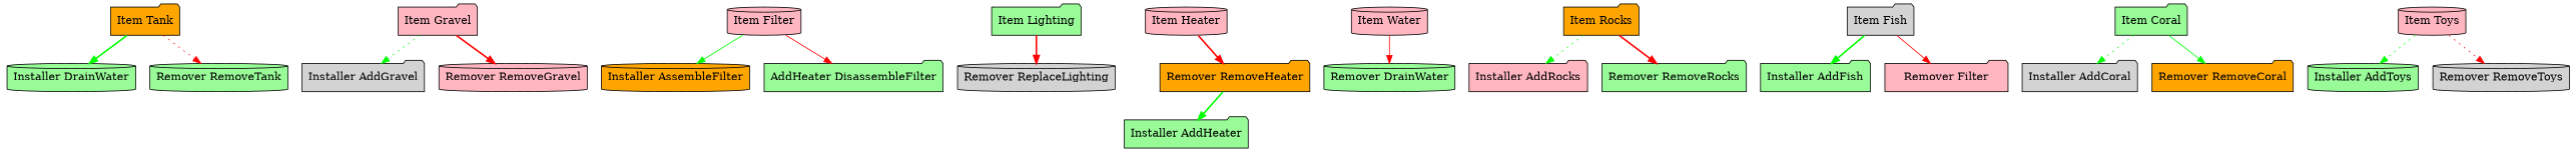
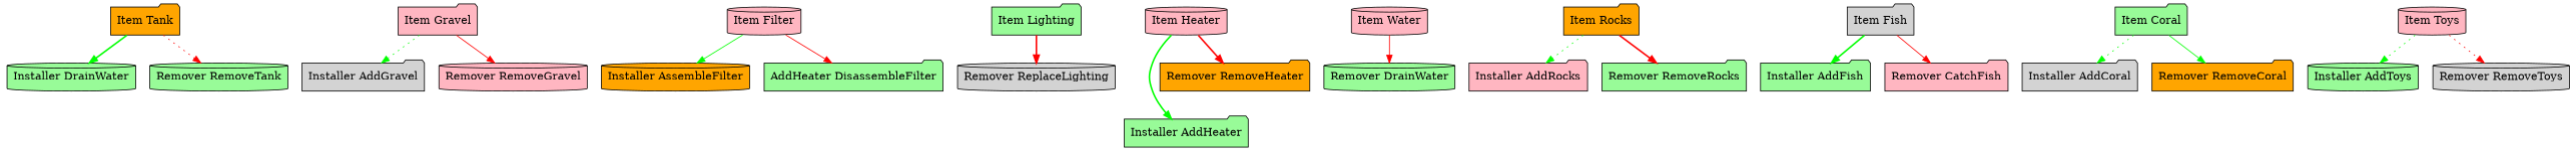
  digraph {
    node [fillcolor=palegreen shape=folder style=filled]
    edge [color=green style=bold]
    "Item Tank" [fillcolor=orange]
    n2 [label="Installer DrainWater" shape=cylinder]
    "Remover RemoveTank" [shape=cylinder]
    "Item Gravel" [fillcolor=lightpink]
    "Installer AddGravel" [fillcolor=lightgrey]
    "Remover RemoveGravel" [fillcolor=lightpink shape=cylinder]
    "Item Filter" [fillcolor=lightpink shape=cylinder]
    "Installer AssembleFilter" [fillcolor=orange shape=cylinder]
    n9 [label="AddHeater DisassembleFilter"]
    "Remover ReplaceLighting" [fillcolor=lightgrey shape=cylinder]
    "Item Lighting"
    "Item Heater" [fillcolor=lightpink shape=cylinder]
    "Installer AddHeater"
    "Remover RemoveHeater" [fillcolor=orange]
    "Item Water" [fillcolor=lightpink shape=cylinder]
    "Remover DrainWater" [shape=cylinder]
    "Item Rocks" [fillcolor=orange]
    "Installer AddRocks" [fillcolor=lightpink]
    "Remover RemoveRocks"
    "Item Fish" [fillcolor=lightgrey]
    "Installer AddFish"
-   "Remover CatchFish" [fillcolor=lightpink label="Remover Filter"]
+   "Remover CatchFish" [fillcolor=lightpink]
    "Installer AddCoral" [fillcolor=lightgrey]
    "Item Coral"
    "Remover RemoveCoral" [fillcolor=orange]
    "Item Toys" [fillcolor=lightpink shape=cylinder]
    "Installer AddToys" [shape=cylinder]
    "Remover RemoveToys" [fillcolor=lightgrey shape=cylinder]
    "Item Tank" -> n2
    "Item Tank" -> "Remover RemoveTank" [color=red style=dotted]
    "Item Gravel" -> "Installer AddGravel" [style=dotted]
-   "Item Gravel" -> "Remover RemoveGravel" [color=red]
+   "Item Gravel" -> "Remover RemoveGravel" [color=red style=solid]
    "Item Filter" -> "Installer AssembleFilter" [style=solid]
    "Item Filter" -> n9 [color=red style=solid]
    "Item Lighting" -> "Remover ReplaceLighting" [color=red]
-   "Remover RemoveHeater" -> "Installer AddHeater"
+   "Item Heater" -> "Installer AddHeater"
    "Item Heater" -> "Remover RemoveHeater" [color=red]
    "Item Water" -> "Remover DrainWater" [color=red style=solid]
    "Item Rocks" -> "Installer AddRocks" [style=dotted]
    "Item Rocks" -> "Remover RemoveRocks" [color=red]
    "Item Fish" -> "Installer AddFish"
    "Item Fish" -> "Remover CatchFish" [color=red style=solid]
    "Item Coral" -> "Installer AddCoral" [style=dotted]
    "Item Coral" -> "Remover RemoveCoral" [style=solid]
    "Item Toys" -> "Installer AddToys" [style=dotted]
    "Item Toys" -> "Remover RemoveToys" [color=red style=dotted]
  }
